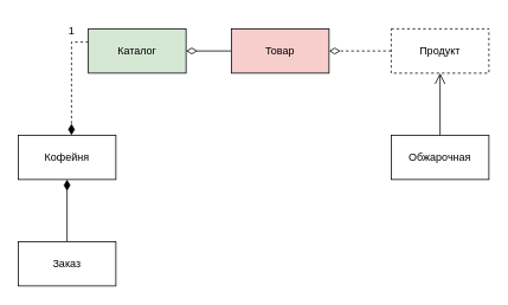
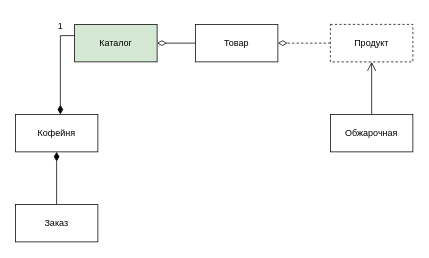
  <mxCell id="0" />
  <mxCell id="1" parent="0" />
  <mxCell id="2" value="Кофейня" style="html=1;whiteSpace=wrap;" parent="1" vertex="1"><mxGeometry x="20" y="152" width="110" height="50" as="geometry" /></mxCell>
  <mxCell id="3" style="edgeStyle=orthogonalEdgeStyle;rounded=0;orthogonalLoop=1;jettySize=auto;html=1;endArrow=open;endFill=0;endSize=10;" parent="1" source="4" target="8" edge="1"><mxGeometry relative="1" as="geometry" /></mxCell>
  <mxCell id="4" value="Обжарочная" style="html=1;whiteSpace=wrap;" parent="1" vertex="1"><mxGeometry x="440" y="152" width="110" height="50" as="geometry" /></mxCell>
- <mxCell id="5" style="edgeStyle=orthogonalEdgeStyle;rounded=0;orthogonalLoop=1;jettySize=auto;html=1;endArrow=diamondThin;endFill=1;endSize=10;dashed=1;" parent="1" source="6" target="2" edge="1"><mxGeometry relative="1" as="geometry"><Array as="points"><mxPoint x="80" y="47" /></Array></mxGeometry></mxCell>
+ <mxCell id="5" style="edgeStyle=orthogonalEdgeStyle;rounded=0;orthogonalLoop=1;jettySize=auto;html=1;endArrow=diamondThin;endFill=1;endSize=10;" parent="1" source="6" target="2" edge="1"><mxGeometry relative="1" as="geometry"><Array as="points"><mxPoint x="80" y="47" /></Array></mxGeometry></mxCell>
  <mxCell id="6" value="Каталог" style="html=1;whiteSpace=wrap;fillColor=#d5e8d4;" parent="1" vertex="1"><mxGeometry x="99" y="32" width="110" height="50" as="geometry" /></mxCell>
  <mxCell id="7" style="edgeStyle=orthogonalEdgeStyle;rounded=0;orthogonalLoop=1;jettySize=auto;html=1;endArrow=diamondThin;endFill=0;endSize=10;entryX=1;entryY=0.5;entryDx=0;entryDy=0;dashed=1;" parent="1" source="8" target="12" edge="1"><mxGeometry relative="1" as="geometry"><mxPoint x="320" y="62" as="targetPoint" /></mxGeometry></mxCell>
  <mxCell id="8" value="Продукт" style="html=1;whiteSpace=wrap;dashed=1;" parent="1" vertex="1"><mxGeometry x="440" y="32" width="110" height="50" as="geometry" /></mxCell>
  <mxCell id="9" style="edgeStyle=orthogonalEdgeStyle;rounded=0;orthogonalLoop=1;jettySize=auto;html=1;entryX=0.5;entryY=1;entryDx=0;entryDy=0;endArrow=diamondThin;endFill=1;endSize=10;" parent="1" source="10" target="2" edge="1"><mxGeometry relative="1" as="geometry" /></mxCell>
  <mxCell id="10" value="Заказ" style="html=1;whiteSpace=wrap;" parent="1" vertex="1"><mxGeometry x="20" y="272" width="110" height="50" as="geometry" /></mxCell>
  <mxCell id="11" style="edgeStyle=orthogonalEdgeStyle;rounded=0;orthogonalLoop=1;jettySize=auto;html=1;entryX=1;entryY=0.5;entryDx=0;entryDy=0;endArrow=diamondThin;endFill=0;endSize=10;" parent="1" source="12" target="6" edge="1"><mxGeometry relative="1" as="geometry" /></mxCell>
- <mxCell id="12" value="Товар" style="html=1;whiteSpace=wrap;fillColor=#f8cecc;" parent="1" vertex="1"><mxGeometry x="260" y="32" width="110" height="50" as="geometry" /></mxCell>
+ <mxCell id="12" value="Товар" style="html=1;whiteSpace=wrap;" parent="1" vertex="1"><mxGeometry x="260" y="32" width="110" height="50" as="geometry" /></mxCell>
  <mxCell id="13" value="1" style="text;html=1;align=center;verticalAlign=middle;resizable=0;points=[];autosize=1;strokeColor=none;fillColor=none;" vertex="1" parent="1"><mxGeometry x="65" y="20" width="30" height="30" as="geometry" /></mxCell>
